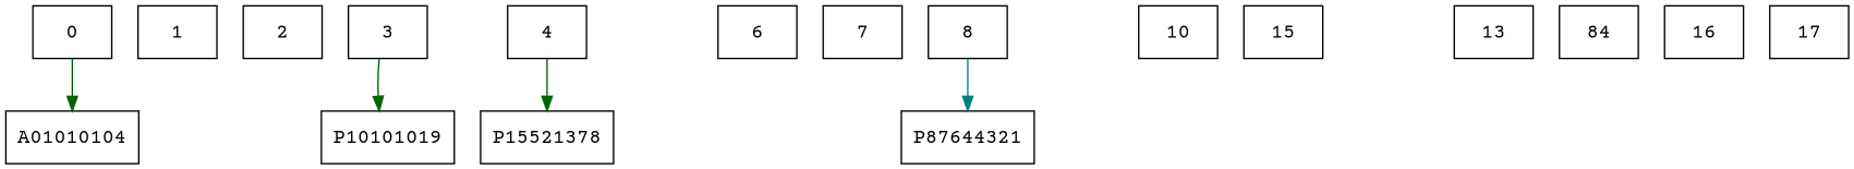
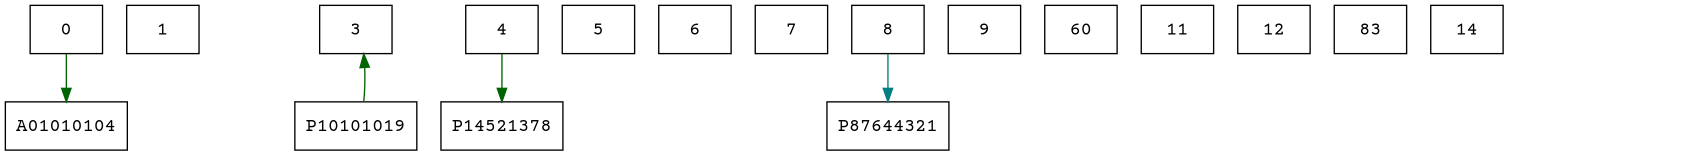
  digraph {
    fontname="Courier Prime"
    rankdir=TB
    node [fontname="Courier Prime" shape=box]
    edge [color=darkgreen fontname="Courier Prime"]
    n1 [label=0]
    n2 [label=A01010104]
    n3 [label=1]
-   n4 [label=2]
    n5 [label=3]
    n6 [label=P10101019]
-   n7 [label=P15521378]
+   n7 [label=P14521378]
    n8 [label=4]
+   n9 [label=5]
    n10 [label=6]
    n11 [label=7]
    n12 [label=8]
    n13 [label=P87644321]
-   n15 [label=10]
-   n16 [label=15]
-   n18 [label=13]
-   n19 [label=84]
-   n20 [label=16]
-   n21 [label=17]
+   n14 [label=9]
+   n15 [label=60]
+   n16 [label=11]
+   n17 [label=12]
+   n18 [label=83]
+   n19 [label=14]
    n1 -> n2
-   n5 -> n6
+   n6 -> n5
    n8 -> n7
    n12 -> n13 [color=teal]
  }
